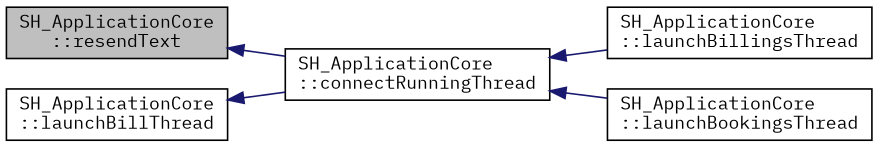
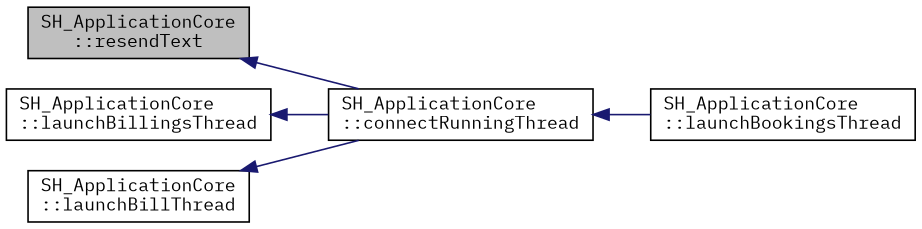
  digraph {
    fontname="IBM Plex Mono"
    rankdir=LR
    node [color=black fontname="IBM Plex Mono" fontsize=11 shape=record]
    edge [color=midnightblue dir=back fontname="IBM Plex Mono" fontsize=11 labelfontname=Verdana labelfontsize=11 style=solid]
    n1 [fillcolor=grey75 fontcolor=black height=0.2 label="SH_ApplicationCore\l::resendText" style=filled width=0.4]
    n2 [height=0.2 label="SH_ApplicationCore\l::connectRunningThread" width=0.4]
    n3 [height=0.2 label="SH_ApplicationCore\l::launchBillingsThread" width=0.4]
    n4 [height=0.2 label="SH_ApplicationCore\l::launchBookingsThread" width=0.4]
    n5 [height=0.2 label="SH_ApplicationCore\l::launchBillThread" width=0.4]
    n1 -> n2
-   n2 -> n3
+   n3 -> n2
    n2 -> n4
    n5 -> n2
  }
